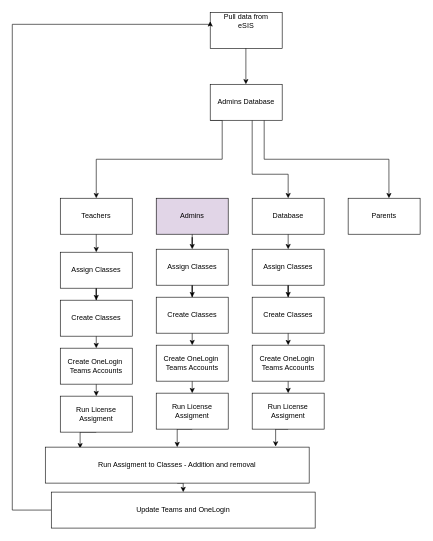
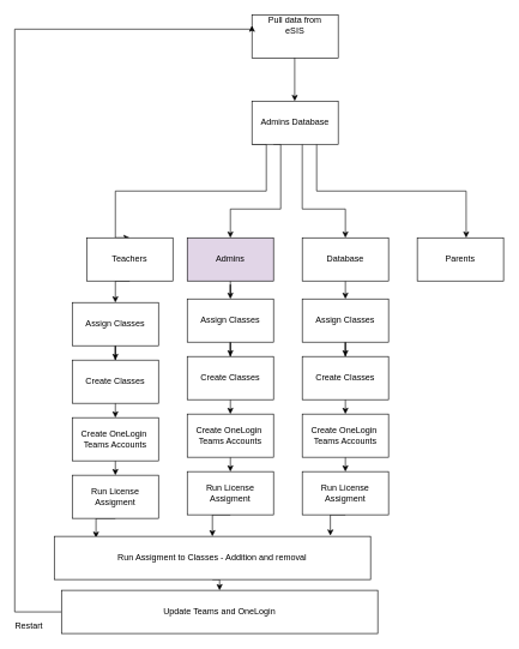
  <mxCell id="0" />
  <mxCell id="1" parent="0" />
  <mxCell id="2" value="" style="rounded=0;whiteSpace=wrap;html=1;" vertex="1" parent="1"><mxGeometry x="350" y="20" width="120" height="60" as="geometry" /></mxCell>
  <mxCell id="3" value="Pull data from eSIS" style="text;html=1;strokeColor=none;fillColor=none;align=center;verticalAlign=middle;whiteSpace=wrap;rounded=0;" vertex="1" parent="1"><mxGeometry x="360" y="25" width="100" height="20" as="geometry" /></mxCell>
  <mxCell id="4" value="" style="endArrow=classic;html=1;" edge="1" parent="1"><mxGeometry width="50" height="50" relative="1" as="geometry"><mxPoint x="409.5" y="80" as="sourcePoint" /><mxPoint x="409.5" y="140" as="targetPoint" /></mxGeometry></mxCell>
  <mxCell id="5" style="edgeStyle=orthogonalEdgeStyle;rounded=0;orthogonalLoop=1;jettySize=auto;html=1;" edge="1" parent="1" source="9" target="15"><mxGeometry relative="1" as="geometry"><Array as="points"><mxPoint x="420" y="290" /><mxPoint x="480" y="290" /></Array></mxGeometry></mxCell>
  <mxCell id="6" style="edgeStyle=orthogonalEdgeStyle;rounded=0;orthogonalLoop=1;jettySize=auto;html=1;exitX=0.75;exitY=1;exitDx=0;exitDy=0;entryX=0.567;entryY=0;entryDx=0;entryDy=0;entryPerimeter=0;" edge="1" parent="1" source="9" target="16"><mxGeometry relative="1" as="geometry"><Array as="points"><mxPoint x="440" y="265" /><mxPoint x="648" y="265" /></Array></mxGeometry></mxCell>
+ <mxCell id="7" style="edgeStyle=orthogonalEdgeStyle;rounded=0;orthogonalLoop=1;jettySize=auto;html=1;exitX=0.25;exitY=1;exitDx=0;exitDy=0;" edge="1" parent="1" source="9" target="13"><mxGeometry relative="1" as="geometry"><Array as="points"><mxPoint x="390" y="200" /><mxPoint x="390" y="290" /><mxPoint x="320" y="290" /></Array></mxGeometry></mxCell>
  <mxCell id="8" style="edgeStyle=orthogonalEdgeStyle;rounded=0;orthogonalLoop=1;jettySize=auto;html=1;exitX=0;exitY=1;exitDx=0;exitDy=0;entryX=0.5;entryY=0;entryDx=0;entryDy=0;" edge="1" parent="1" source="9" target="11"><mxGeometry relative="1" as="geometry"><Array as="points"><mxPoint x="370" y="200" /><mxPoint x="370" y="265" /><mxPoint x="160" y="265" /></Array></mxGeometry></mxCell>
  <mxCell id="9" value="Admins Database" style="rounded=0;whiteSpace=wrap;html=1;" vertex="1" parent="1"><mxGeometry x="350" y="140" width="120" height="60" as="geometry" /></mxCell>
  <mxCell id="10" style="edgeStyle=orthogonalEdgeStyle;rounded=0;orthogonalLoop=1;jettySize=auto;html=1;exitX=0.5;exitY=1;exitDx=0;exitDy=0;entryX=0.5;entryY=0;entryDx=0;entryDy=0;" edge="1" parent="1" source="11" target="18"><mxGeometry relative="1" as="geometry" /></mxCell>
- <mxCell id="11" value="Teachers" style="rounded=0;whiteSpace=wrap;html=1;" vertex="1" parent="1"><mxGeometry x="100" y="330" width="120" height="60" as="geometry" /></mxCell>
+ <mxCell id="11" value="Teachers" style="rounded=0;whiteSpace=wrap;html=1;" vertex="1" parent="1"><mxGeometry x="120" y="330" width="120" height="60" as="geometry" /></mxCell>
  <mxCell id="12" style="edgeStyle=orthogonalEdgeStyle;rounded=0;orthogonalLoop=1;jettySize=auto;html=1;exitX=0.5;exitY=1;exitDx=0;exitDy=0;" edge="1" parent="1" source="13" target="26"><mxGeometry relative="1" as="geometry" /></mxCell>
  <mxCell id="13" value="Admins" style="rounded=0;whiteSpace=wrap;html=1;fillColor=#e1d5e7;" vertex="1" parent="1"><mxGeometry x="260" y="330" width="120" height="60" as="geometry" /></mxCell>
  <mxCell id="14" style="edgeStyle=orthogonalEdgeStyle;rounded=0;orthogonalLoop=1;jettySize=auto;html=1;exitX=0.5;exitY=1;exitDx=0;exitDy=0;entryX=0.5;entryY=0;entryDx=0;entryDy=0;" edge="1" parent="1" source="15" target="34"><mxGeometry relative="1" as="geometry" /></mxCell>
  <mxCell id="15" value="Database" style="rounded=0;whiteSpace=wrap;html=1;" vertex="1" parent="1"><mxGeometry x="420" y="330" width="120" height="60" as="geometry" /></mxCell>
  <mxCell id="16" value="Parents" style="rounded=0;whiteSpace=wrap;html=1;" vertex="1" parent="1"><mxGeometry x="580" y="330" width="120" height="60" as="geometry" /></mxCell>
  <mxCell id="17" style="edgeStyle=orthogonalEdgeStyle;rounded=0;orthogonalLoop=1;jettySize=auto;html=1;exitX=0.5;exitY=1;exitDx=0;exitDy=0;" edge="1" parent="1" source="18" target="20"><mxGeometry relative="1" as="geometry" /></mxCell>
  <mxCell id="18" value="Assign Classes" style="rounded=0;whiteSpace=wrap;html=1;" vertex="1" parent="1"><mxGeometry x="100" y="420" width="120" height="60" as="geometry" /></mxCell>
  <mxCell id="19" style="edgeStyle=orthogonalEdgeStyle;rounded=0;orthogonalLoop=1;jettySize=auto;html=1;exitX=0.5;exitY=1;exitDx=0;exitDy=0;entryX=0.5;entryY=0;entryDx=0;entryDy=0;" edge="1" parent="1" source="20" target="22"><mxGeometry relative="1" as="geometry" /></mxCell>
  <mxCell id="20" value="Create Classes" style="rounded=0;whiteSpace=wrap;html=1;" vertex="1" parent="1"><mxGeometry x="100" y="500" width="120" height="60" as="geometry" /></mxCell>
  <mxCell id="21" style="edgeStyle=orthogonalEdgeStyle;rounded=0;orthogonalLoop=1;jettySize=auto;html=1;exitX=0.5;exitY=1;exitDx=0;exitDy=0;entryX=0.5;entryY=0;entryDx=0;entryDy=0;" edge="1" parent="1" source="22" target="24"><mxGeometry relative="1" as="geometry" /></mxCell>
  <mxCell id="22" value="Create OneLogin&amp;nbsp;&lt;br&gt;Teams Accounts" style="rounded=0;whiteSpace=wrap;html=1;" vertex="1" parent="1"><mxGeometry x="100" y="580" width="120" height="60" as="geometry" /></mxCell>
  <mxCell id="23" style="edgeStyle=orthogonalEdgeStyle;rounded=0;orthogonalLoop=1;jettySize=auto;html=1;exitX=0.5;exitY=1;exitDx=0;exitDy=0;entryX=0.132;entryY=0.033;entryDx=0;entryDy=0;entryPerimeter=0;" edge="1" parent="1" source="24" target="42"><mxGeometry relative="1" as="geometry" /></mxCell>
  <mxCell id="24" value="Run License Assigment" style="rounded=0;whiteSpace=wrap;html=1;" vertex="1" parent="1"><mxGeometry x="100" y="660" width="120" height="60" as="geometry" /></mxCell>
  <mxCell id="25" style="edgeStyle=orthogonalEdgeStyle;rounded=0;orthogonalLoop=1;jettySize=auto;html=1;exitX=0.5;exitY=1;exitDx=0;exitDy=0;" edge="1" parent="1" source="26" target="28"><mxGeometry relative="1" as="geometry" /></mxCell>
  <mxCell id="26" value="Assign Classes" style="rounded=0;whiteSpace=wrap;html=1;" vertex="1" parent="1"><mxGeometry x="260" y="415" width="120" height="60" as="geometry" /></mxCell>
  <mxCell id="27" style="edgeStyle=orthogonalEdgeStyle;rounded=0;orthogonalLoop=1;jettySize=auto;html=1;exitX=0.5;exitY=1;exitDx=0;exitDy=0;entryX=0.5;entryY=0;entryDx=0;entryDy=0;" edge="1" parent="1" source="28" target="30"><mxGeometry relative="1" as="geometry" /></mxCell>
  <mxCell id="28" value="Create Classes" style="rounded=0;whiteSpace=wrap;html=1;" vertex="1" parent="1"><mxGeometry x="260" y="495" width="120" height="60" as="geometry" /></mxCell>
  <mxCell id="29" style="edgeStyle=orthogonalEdgeStyle;rounded=0;orthogonalLoop=1;jettySize=auto;html=1;exitX=0.5;exitY=1;exitDx=0;exitDy=0;entryX=0.5;entryY=0;entryDx=0;entryDy=0;" edge="1" parent="1" source="30" target="32"><mxGeometry relative="1" as="geometry" /></mxCell>
  <mxCell id="30" value="Create OneLogin&amp;nbsp;&lt;br&gt;Teams Accounts" style="rounded=0;whiteSpace=wrap;html=1;" vertex="1" parent="1"><mxGeometry x="260" y="575" width="120" height="60" as="geometry" /></mxCell>
  <mxCell id="31" style="edgeStyle=orthogonalEdgeStyle;rounded=0;orthogonalLoop=1;jettySize=auto;html=1;exitX=0.5;exitY=1;exitDx=0;exitDy=0;entryX=0.5;entryY=0;entryDx=0;entryDy=0;" edge="1" parent="1" source="32" target="42"><mxGeometry relative="1" as="geometry" /></mxCell>
  <mxCell id="32" value="Run License Assigment" style="rounded=0;whiteSpace=wrap;html=1;" vertex="1" parent="1"><mxGeometry x="260" y="655" width="120" height="60" as="geometry" /></mxCell>
  <mxCell id="33" style="edgeStyle=orthogonalEdgeStyle;rounded=0;orthogonalLoop=1;jettySize=auto;html=1;exitX=0.5;exitY=1;exitDx=0;exitDy=0;" edge="1" parent="1" source="34" target="36"><mxGeometry relative="1" as="geometry" /></mxCell>
  <mxCell id="34" value="Assign Classes" style="rounded=0;whiteSpace=wrap;html=1;" vertex="1" parent="1"><mxGeometry x="420" y="415" width="120" height="60" as="geometry" /></mxCell>
  <mxCell id="35" style="edgeStyle=orthogonalEdgeStyle;rounded=0;orthogonalLoop=1;jettySize=auto;html=1;exitX=0.5;exitY=1;exitDx=0;exitDy=0;entryX=0.5;entryY=0;entryDx=0;entryDy=0;" edge="1" parent="1" source="36" target="38"><mxGeometry relative="1" as="geometry" /></mxCell>
  <mxCell id="36" value="Create Classes" style="rounded=0;whiteSpace=wrap;html=1;" vertex="1" parent="1"><mxGeometry x="420" y="495" width="120" height="60" as="geometry" /></mxCell>
  <mxCell id="37" style="edgeStyle=orthogonalEdgeStyle;rounded=0;orthogonalLoop=1;jettySize=auto;html=1;exitX=0.5;exitY=1;exitDx=0;exitDy=0;entryX=0.5;entryY=0;entryDx=0;entryDy=0;" edge="1" parent="1" source="38" target="40"><mxGeometry relative="1" as="geometry" /></mxCell>
  <mxCell id="38" value="Create OneLogin&amp;nbsp;&lt;br&gt;Teams Accounts" style="rounded=0;whiteSpace=wrap;html=1;" vertex="1" parent="1"><mxGeometry x="420" y="575" width="120" height="60" as="geometry" /></mxCell>
  <mxCell id="39" style="edgeStyle=orthogonalEdgeStyle;rounded=0;orthogonalLoop=1;jettySize=auto;html=1;exitX=0.5;exitY=1;exitDx=0;exitDy=0;entryX=0.873;entryY=-0.017;entryDx=0;entryDy=0;entryPerimeter=0;" edge="1" parent="1" source="40" target="42"><mxGeometry relative="1" as="geometry" /></mxCell>
  <mxCell id="40" value="Run License Assigment" style="rounded=0;whiteSpace=wrap;html=1;" vertex="1" parent="1"><mxGeometry x="420" y="655" width="120" height="60" as="geometry" /></mxCell>
  <mxCell id="41" style="edgeStyle=orthogonalEdgeStyle;rounded=0;orthogonalLoop=1;jettySize=auto;html=1;exitX=0.5;exitY=1;exitDx=0;exitDy=0;entryX=0.5;entryY=0;entryDx=0;entryDy=0;" edge="1" parent="1" source="42" target="44"><mxGeometry relative="1" as="geometry" /></mxCell>
  <mxCell id="42" value="Run Assigment to Classes - Addition and removal" style="rounded=0;whiteSpace=wrap;html=1;" vertex="1" parent="1"><mxGeometry x="75" y="745" width="440" height="60" as="geometry" /></mxCell>
  <mxCell id="43" style="edgeStyle=orthogonalEdgeStyle;rounded=0;orthogonalLoop=1;jettySize=auto;html=1;entryX=0;entryY=0.25;entryDx=0;entryDy=0;" edge="1" parent="1" source="44" target="2"><mxGeometry relative="1" as="geometry"><Array as="points"><mxPoint x="20" y="850" /><mxPoint x="20" y="40" /><mxPoint x="350" y="40" /></Array></mxGeometry></mxCell>
  <mxCell id="44" value="Update Teams and OneLogin" style="rounded=0;whiteSpace=wrap;html=1;" vertex="1" parent="1"><mxGeometry x="85" y="820" width="440" height="60" as="geometry" /></mxCell>
+ <mxCell id="45" value="Restart" style="text;html=1;strokeColor=none;fillColor=none;align=center;verticalAlign=middle;whiteSpace=wrap;rounded=0;" vertex="1" parent="1"><mxGeometry x="20" y="860" width="40" height="20" as="geometry" /></mxCell>
